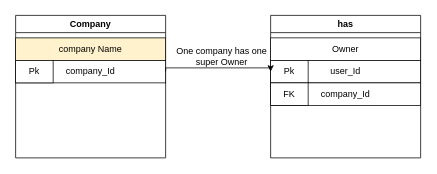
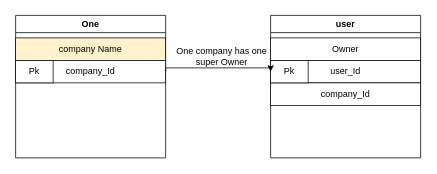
  <mxCell id="0" />
  <mxCell id="1" parent="0" />
- <mxCell id="2" value="Company" style="swimlane;" vertex="1" parent="1"><mxGeometry x="20" y="20" width="200" height="190" as="geometry" /></mxCell>
+ <mxCell id="2" value="One" style="swimlane;" vertex="1" parent="1"><mxGeometry x="20" y="20" width="200" height="190" as="geometry" /></mxCell>
  <mxCell id="3" value="company Name" style="rounded=0;whiteSpace=wrap;html=1;fillColor=#fff2cc;" vertex="1" parent="2"><mxGeometry y="30" width="200" height="30" as="geometry" /></mxCell>
  <mxCell id="4" value="company_Id" style="rounded=0;whiteSpace=wrap;html=1;" vertex="1" parent="2"><mxGeometry y="60" width="200" height="30" as="geometry" /></mxCell>
  <mxCell id="5" value="Pk" style="rounded=0;whiteSpace=wrap;html=1;" vertex="1" parent="2"><mxGeometry y="60" width="50" height="30" as="geometry" /></mxCell>
- <mxCell id="6" value="has" style="swimlane;" vertex="1" parent="1"><mxGeometry x="360" y="20" width="200" height="190" as="geometry" /></mxCell>
+ <mxCell id="6" value="user" style="swimlane;" vertex="1" parent="1"><mxGeometry x="360" y="20" width="200" height="190" as="geometry" /></mxCell>
  <mxCell id="7" value="Owner" style="rounded=0;whiteSpace=wrap;html=1;" vertex="1" parent="6"><mxGeometry y="30" width="200" height="30" as="geometry" /></mxCell>
  <mxCell id="8" value="user_Id" style="rounded=0;whiteSpace=wrap;html=1;" vertex="1" parent="6"><mxGeometry y="60" width="200" height="30" as="geometry" /></mxCell>
  <mxCell id="9" value="company_Id" style="rounded=0;whiteSpace=wrap;html=1;" vertex="1" parent="6"><mxGeometry y="90" width="200" height="30" as="geometry" /></mxCell>
  <mxCell id="10" value="Pk" style="rounded=0;whiteSpace=wrap;html=1;" vertex="1" parent="6"><mxGeometry y="60" width="50" height="30" as="geometry" /></mxCell>
- <mxCell id="11" value="FK" style="rounded=0;whiteSpace=wrap;html=1;" vertex="1" parent="6"><mxGeometry y="90" width="50" height="30" as="geometry" /></mxCell>
  <mxCell id="12" style="edgeStyle=orthogonalEdgeStyle;rounded=0;orthogonalLoop=1;jettySize=auto;html=1;exitX=1;exitY=0.5;exitDx=0;exitDy=0;" edge="1" parent="1" source="4"><mxGeometry relative="1" as="geometry"><mxPoint x="360" y="95" as="targetPoint" /><Array as="points"><mxPoint x="220" y="90" /><mxPoint x="360" y="90" /></Array></mxGeometry></mxCell>
  <mxCell id="13" value="One company has one super Owner" style="text;html=1;strokeColor=none;fillColor=none;align=center;verticalAlign=middle;whiteSpace=wrap;rounded=0;" vertex="1" parent="1"><mxGeometry x="220" y="60" width="150" height="30" as="geometry" /></mxCell>
